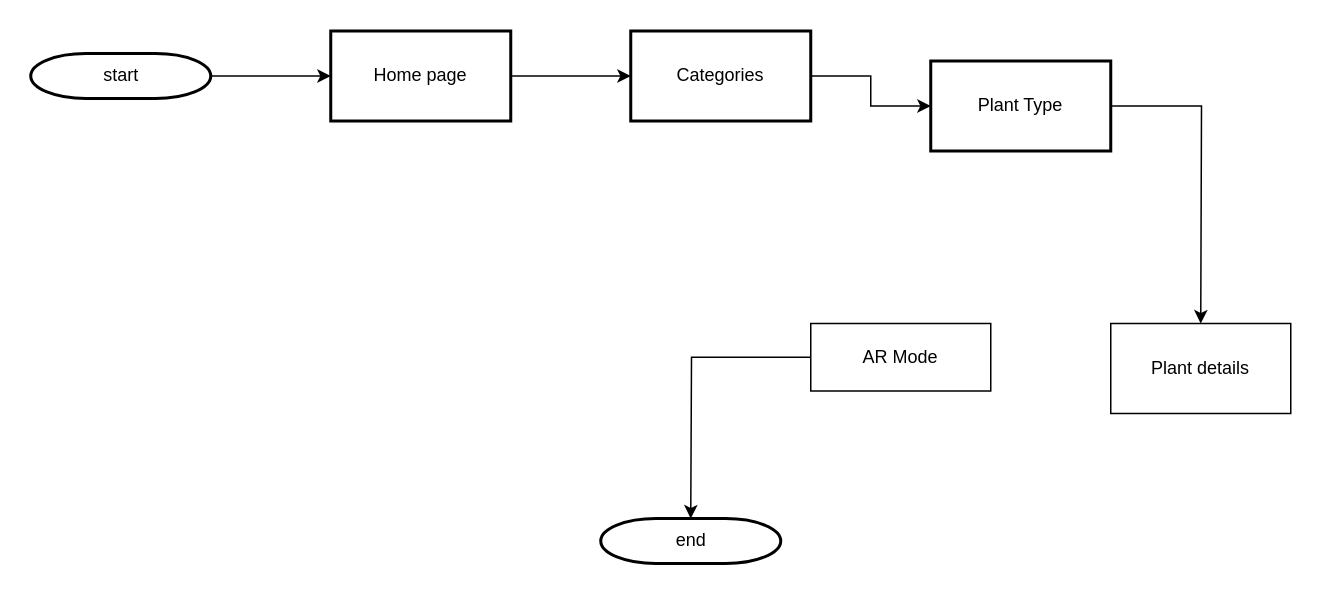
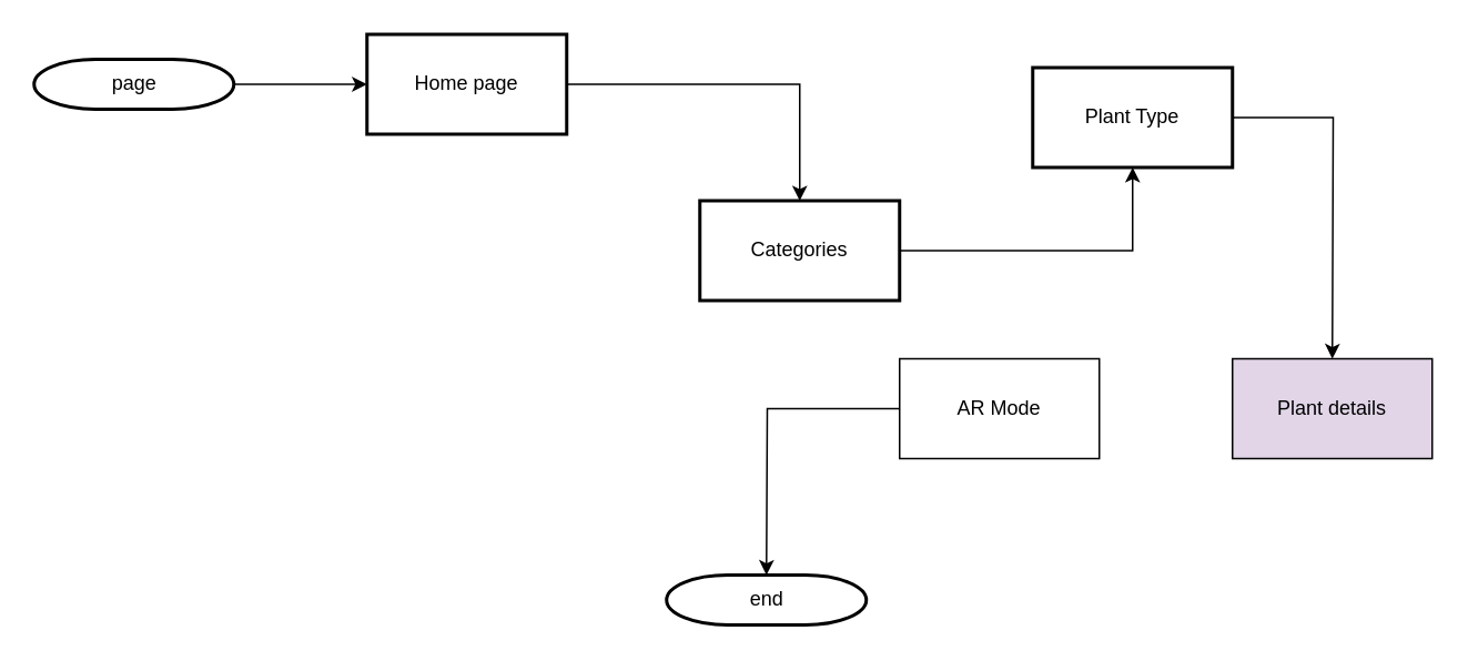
  <mxCell id="0" />
  <mxCell id="1" parent="0" />
  <mxCell id="2" value="" style="edgeStyle=orthogonalEdgeStyle;rounded=0;orthogonalLoop=1;jettySize=auto;html=1;" edge="1" parent="1" source="3" target="6"><mxGeometry relative="1" as="geometry" /></mxCell>
- <mxCell id="3" value="start" style="shape=mxgraph.flowchart.terminator;strokeWidth=2;gradientColor=none;gradientDirection=north;fontStyle=0;html=1;" parent="1" vertex="1"><mxGeometry x="20" y="35" width="120" height="30" as="geometry" /></mxCell>
+ <mxCell id="3" value="page" style="shape=mxgraph.flowchart.terminator;strokeWidth=2;gradientColor=none;gradientDirection=north;fontStyle=0;html=1;" parent="1" vertex="1"><mxGeometry x="20" y="35" width="120" height="30" as="geometry" /></mxCell>
  <mxCell id="4" value="end" style="shape=mxgraph.flowchart.terminator;strokeWidth=2;gradientColor=none;gradientDirection=north;fontStyle=0;html=1;" parent="1" vertex="1"><mxGeometry x="400" y="345" width="120" height="30" as="geometry" /></mxCell>
  <mxCell id="5" value="" style="edgeStyle=orthogonalEdgeStyle;rounded=0;orthogonalLoop=1;jettySize=auto;html=1;" edge="1" parent="1" source="6" target="8"><mxGeometry relative="1" as="geometry" /></mxCell>
  <mxCell id="6" value="Home page" style="whiteSpace=wrap;html=1;strokeWidth=2;gradientColor=none;gradientDirection=north;fontStyle=0;" vertex="1" parent="1"><mxGeometry x="220" y="20" width="120" height="60" as="geometry" /></mxCell>
  <mxCell id="7" value="" style="edgeStyle=orthogonalEdgeStyle;rounded=0;orthogonalLoop=1;jettySize=auto;html=1;" edge="1" parent="1" source="8" target="10"><mxGeometry relative="1" as="geometry" /></mxCell>
- <mxCell id="8" value="Categories" style="whiteSpace=wrap;html=1;strokeWidth=2;gradientColor=none;gradientDirection=north;fontStyle=0;" vertex="1" parent="1"><mxGeometry x="420" y="20" width="120" height="60" as="geometry" /></mxCell>
+ <mxCell id="8" value="Categories" style="whiteSpace=wrap;html=1;strokeWidth=2;gradientColor=none;gradientDirection=north;fontStyle=0;" vertex="1" parent="1"><mxGeometry x="420" y="120" width="120" height="60" as="geometry" /></mxCell>
  <mxCell id="9" style="edgeStyle=orthogonalEdgeStyle;rounded=0;orthogonalLoop=1;jettySize=auto;html=1;" edge="1" parent="1" source="10"><mxGeometry relative="1" as="geometry"><mxPoint x="800" y="215" as="targetPoint" /></mxGeometry></mxCell>
  <mxCell id="10" value="Plant Type" style="whiteSpace=wrap;html=1;strokeWidth=2;gradientColor=none;gradientDirection=north;fontStyle=0;" vertex="1" parent="1"><mxGeometry x="620" y="40" width="120" height="60" as="geometry" /></mxCell>
- <mxCell id="11" value="Plant details" style="rounded=0;whiteSpace=wrap;html=1;" vertex="1" parent="1"><mxGeometry x="740" y="215" width="120" height="60" as="geometry" /></mxCell>
+ <mxCell id="11" value="Plant details" style="rounded=0;whiteSpace=wrap;html=1;fillColor=#e1d5e7;" vertex="1" parent="1"><mxGeometry x="740" y="215" width="120" height="60" as="geometry" /></mxCell>
  <mxCell id="12" style="edgeStyle=orthogonalEdgeStyle;rounded=0;orthogonalLoop=1;jettySize=auto;html=1;" edge="1" parent="1" source="13"><mxGeometry relative="1" as="geometry"><mxPoint x="460" y="345" as="targetPoint" /></mxGeometry></mxCell>
- <mxCell id="13" value="AR Mode" style="whiteSpace=wrap;html=1;rounded=0;" vertex="1" parent="1"><mxGeometry x="540" y="215" width="120" height="45" as="geometry" /></mxCell>
+ <mxCell id="13" value="AR Mode" style="whiteSpace=wrap;html=1;rounded=0;" vertex="1" parent="1"><mxGeometry x="540" y="215" width="120" height="60" as="geometry" /></mxCell>
